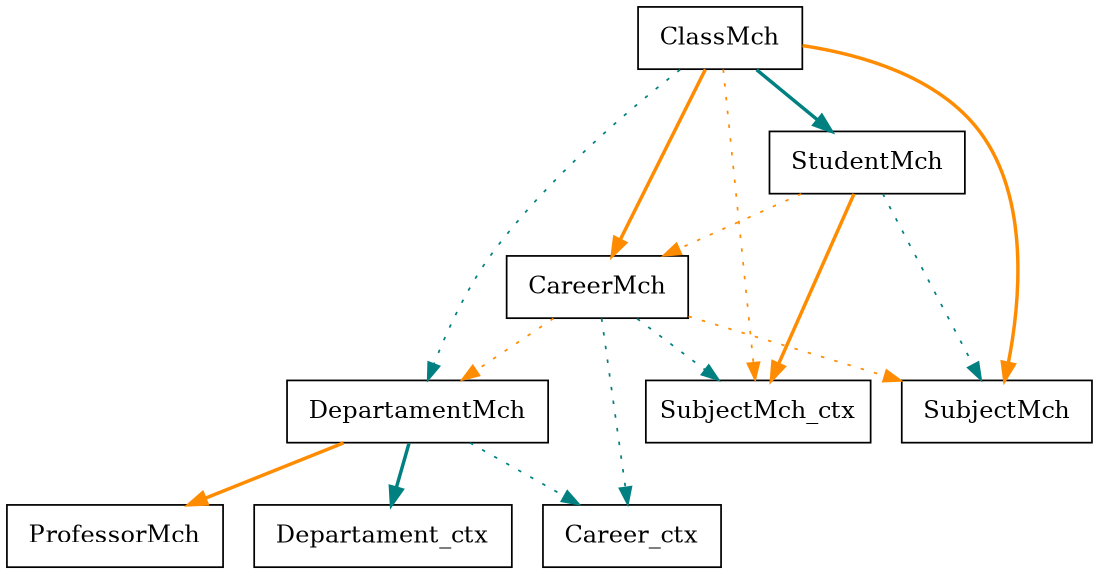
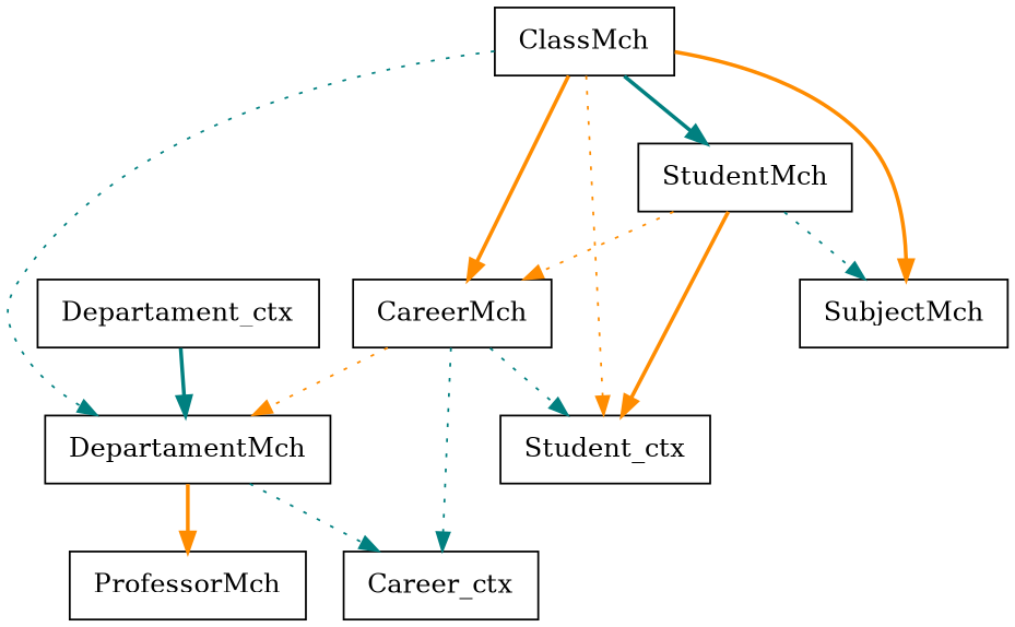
  digraph {
    node [shape=box]
    edge [color=darkorange style=dotted]
    n1 [label=" CareerMch "]
    n2 [label=" Career_ctx "]
    n3 [label=" DepartamentMch "]
-   n4 [label=SubjectMch_ctx]
+   n4 [label=" Student_ctx "]
    n5 [label=" SubjectMch "]
    n6 [label=" ProfessorMch "]
    n7 [label=" Departament_ctx "]
    n8 [label=" ClassMch "]
    n9 [label=" StudentMch "]
    n1 -> n2 [color=teal]
    n1 -> n3
    n1 -> n4 [color=teal]
-   n1 -> n5
    n3 -> n2 [color=teal]
    n3 -> n6 [style=bold]
-   n3 -> n7 [color=teal style=bold]
+   n7 -> n3 [color=teal style=bold]
    n8 -> n1 [style=bold]
    n8 -> n3 [color=teal]
    n8 -> n4
    n8 -> n5 [style=bold]
    n8 -> n9 [color=teal style=bold]
    n9 -> n1
    n9 -> n4 [style=bold]
    n9 -> n5 [color=teal]
  }
